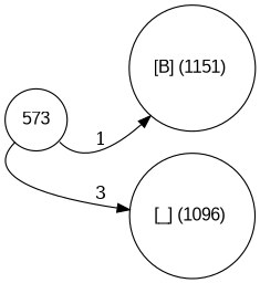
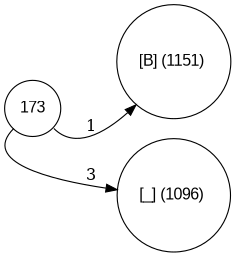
  digraph {
    rankdir=LR
    node [fontname=Arial shape=circle]
    n1 [label="[B] (1151) " width=0.5]
-   173 [width=0.5 label=573]
+   173 [width=0.5]
    n3 [label="[_] (1096) " width=0.5]
    173 -> n1 [label=" 1" tailport=se]
    173 -> n3 [label=" 3" tailport=sw]
  }
